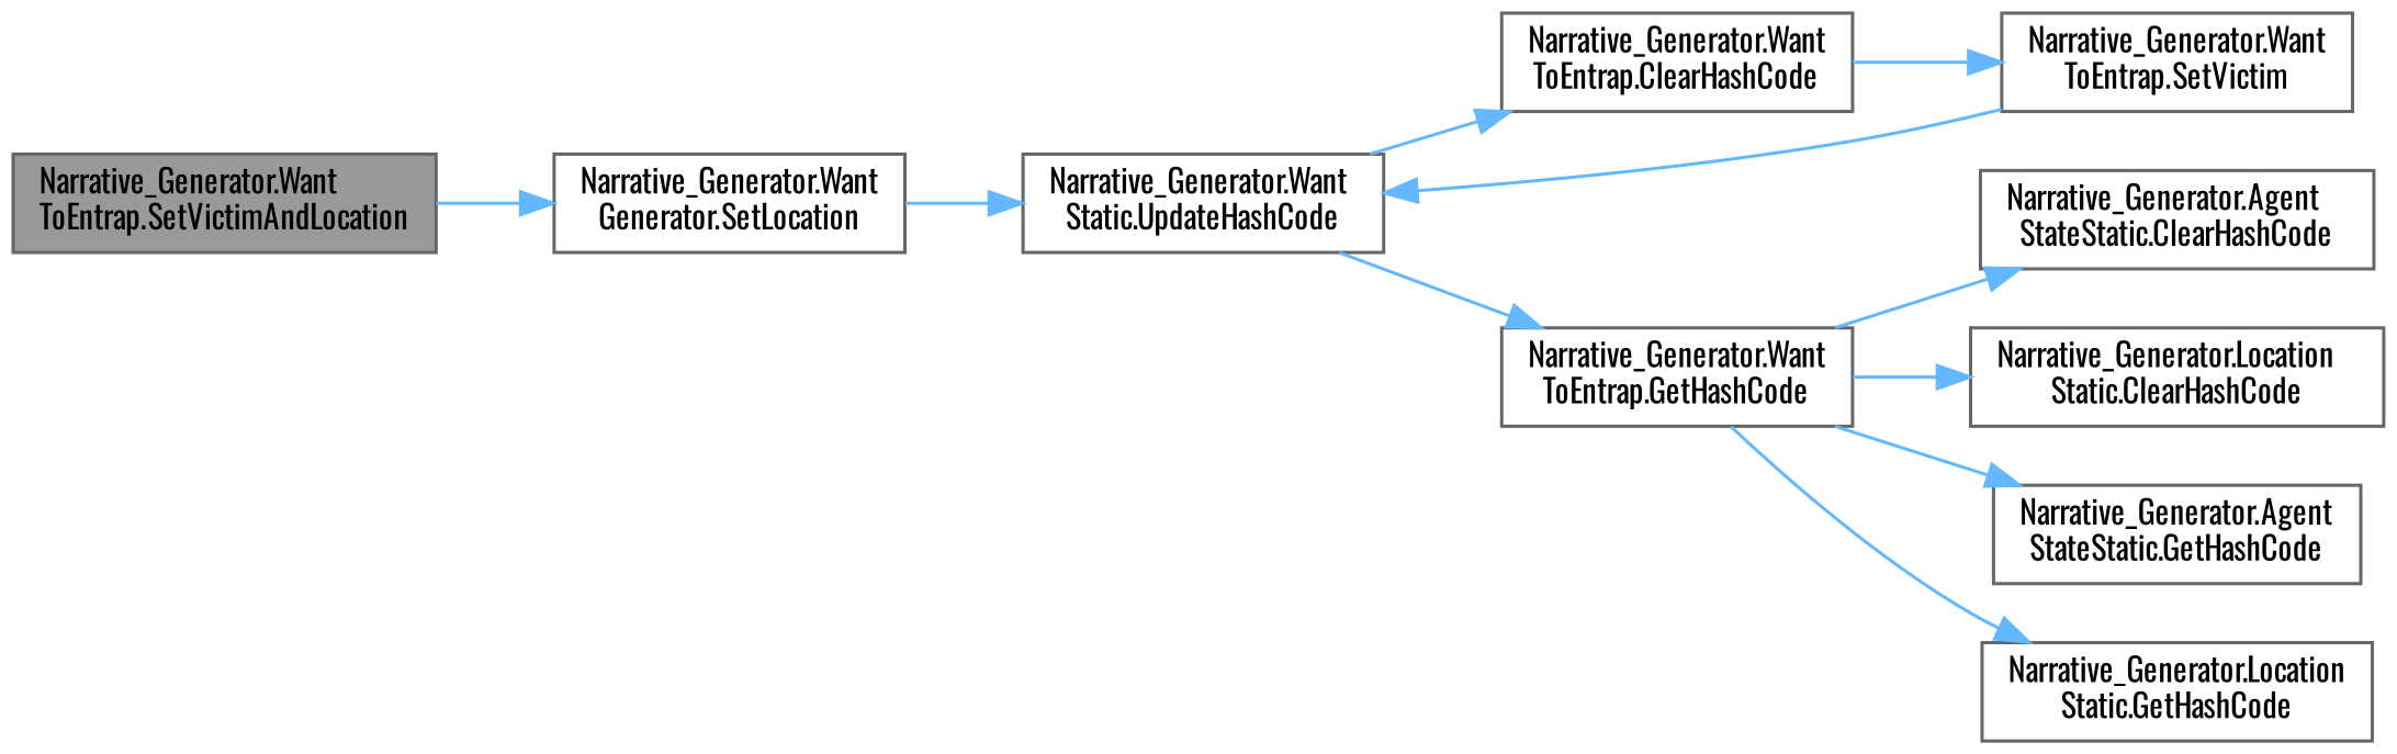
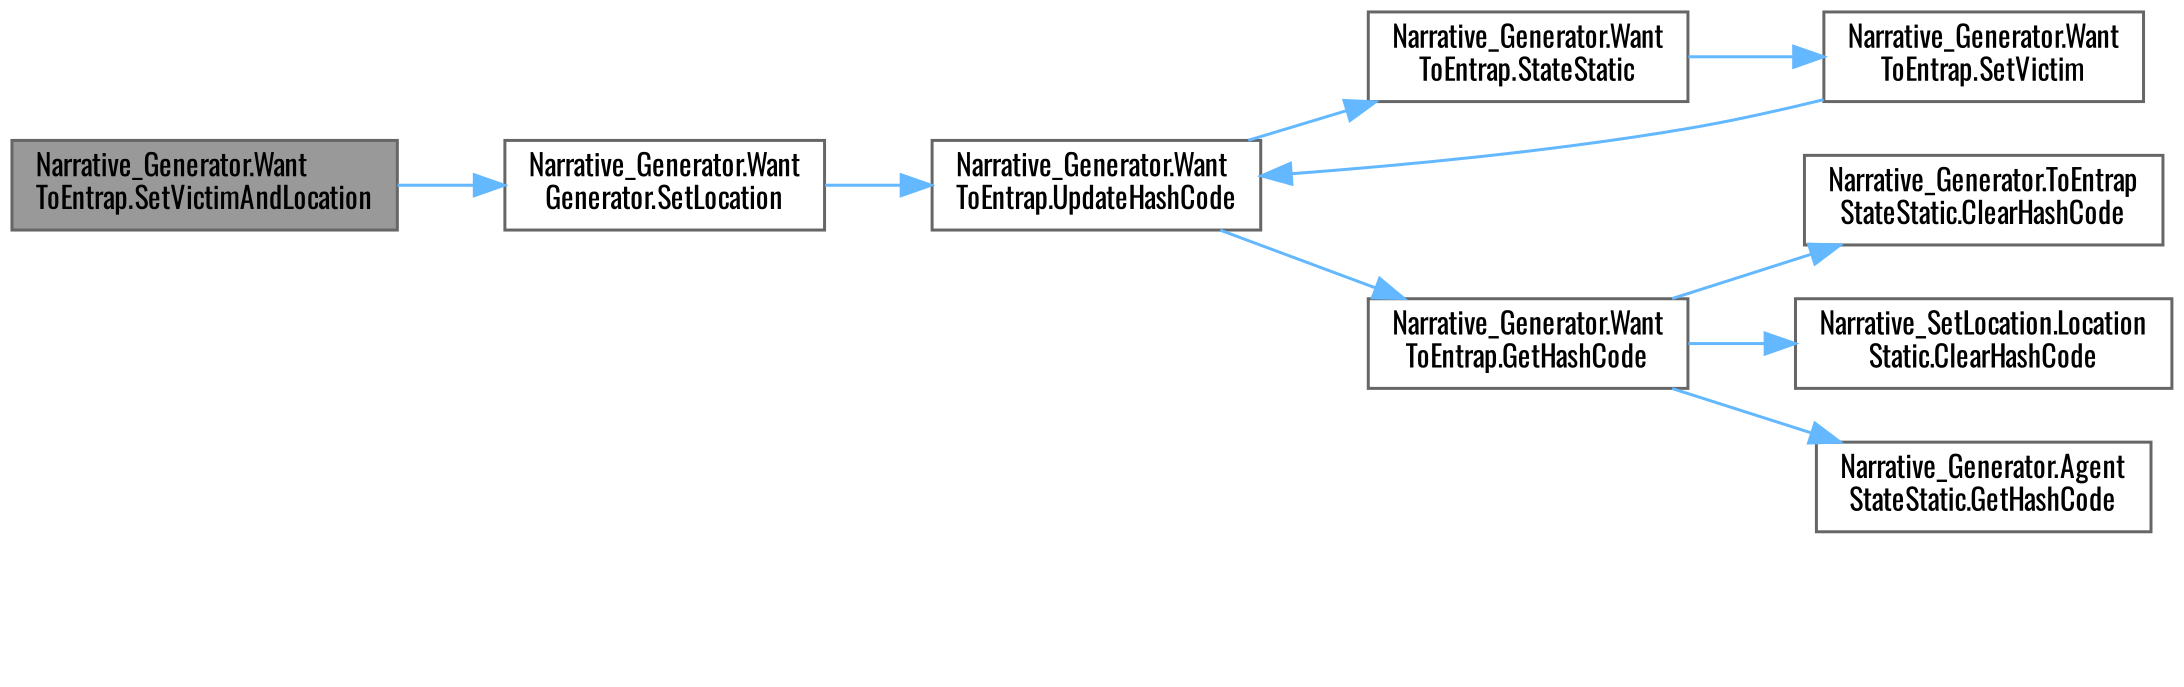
  digraph {
    fontname=Oswald
    rankdir=LR
    node [color=grey40 fillcolor=white fontname=Oswald fontsize=10 shape=box style=filled]
    edge [color=steelblue1 fontname=Oswald fontsize=10 labelfontname=Helvetica labelfontsize=10 style=solid]
    n1 [color=gray40 fillcolor=grey60 fontcolor=black height=0.2 label="Narrative_Generator.Want\lToEntrap.SetVictimAndLocation" width=0.4]
    n2 [height=0.2 label="Narrative_Generator.Want\lGenerator.SetLocation" width=0.4]
-   n3 [height=0.2 label="Narrative_Generator.Want\lStatic.UpdateHashCode" width=0.4]
+   n3 [height=0.2 label="Narrative_Generator.Want\lToEntrap.UpdateHashCode" width=0.4]
    n4 [height=0.2 label="Narrative_Generator.Want\lToEntrap.SetVictim" width=0.4]
-   n5 [height=0.2 label="Narrative_Generator.Want\lToEntrap.ClearHashCode" width=0.4]
+   n5 [height=0.2 label="Narrative_Generator.Want\lToEntrap.StateStatic" width=0.4]
    n6 [height=0.2 label="Narrative_Generator.Want\lToEntrap.GetHashCode" width=0.4]
-   n7 [height=0.2 label="Narrative_Generator.Agent\lStateStatic.ClearHashCode" width=0.4]
-   n8 [height=0.2 label="Narrative_Generator.Location\lStatic.ClearHashCode" width=0.4]
+   n7 [height=0.2 label="Narrative_Generator.ToEntrap\lStateStatic.ClearHashCode" width=0.4]
+   n8 [height=0.2 label="Narrative_SetLocation.Location\lStatic.ClearHashCode" width=0.4]
    n9 [height=0.2 label="Narrative_Generator.Agent\lStateStatic.GetHashCode" width=0.4]
-   n10 [height=0.2 label="Narrative_Generator.Location\lStatic.GetHashCode" width=0.4]
    n1 -> n2
    n2 -> n3
    n3 -> n5
    n3 -> n6
    n4 -> n3
    n5 -> n4
    n6 -> n7
    n6 -> n8
    n6 -> n9
-   n6 -> n10
  }
